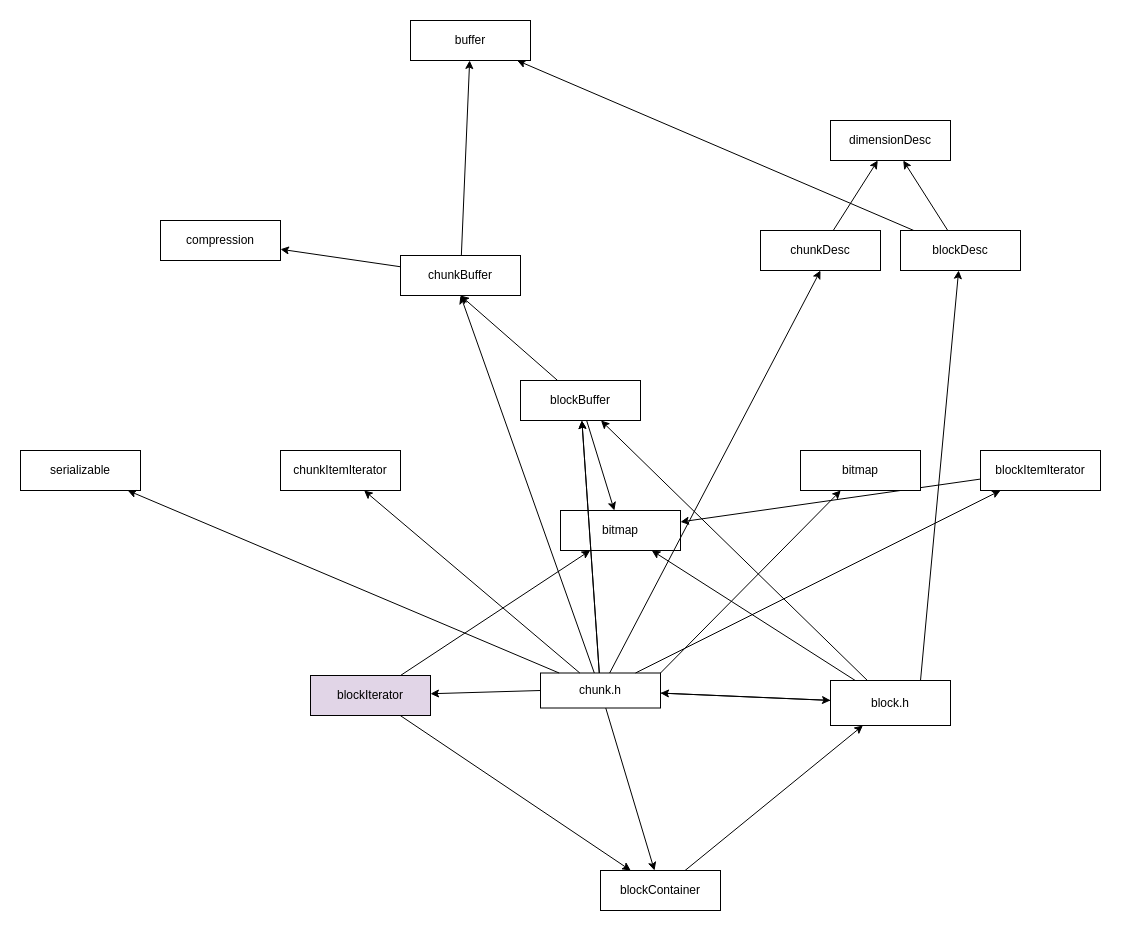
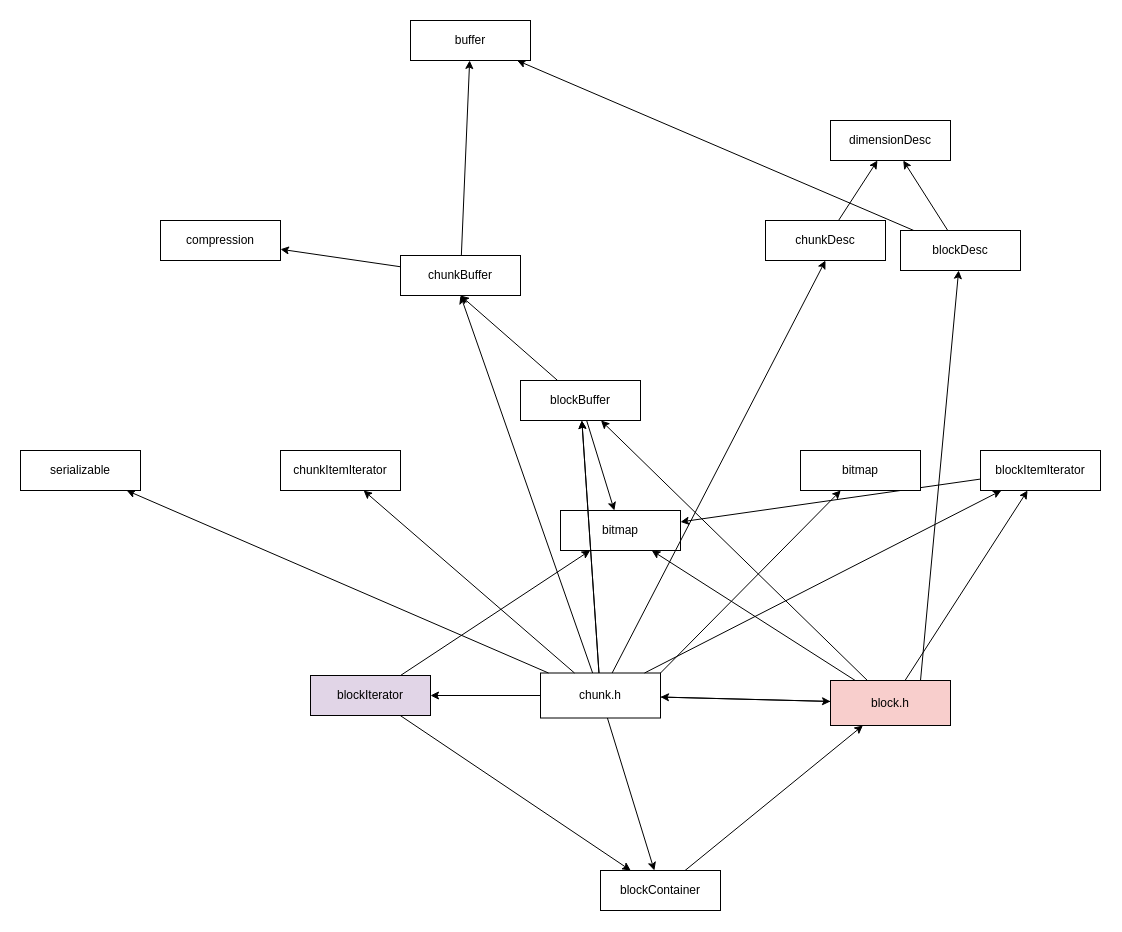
  <mxCell id="0" />
  <mxCell id="1" parent="0" />
  <mxCell id="2" style="edgeStyle=none;rounded=0;orthogonalLoop=1;jettySize=auto;html=1;" edge="1" parent="1" source="7" target="14"><mxGeometry relative="1" as="geometry"><mxPoint x="1420" y="490" as="targetPoint" /></mxGeometry></mxCell>
  <mxCell id="3" style="edgeStyle=none;rounded=0;orthogonalLoop=1;jettySize=auto;html=1;exitX=0.75;exitY=0;exitDx=0;exitDy=0;" edge="1" parent="1" source="7" target="13"><mxGeometry relative="1" as="geometry" /></mxCell>
  <mxCell id="4" style="edgeStyle=none;rounded=0;orthogonalLoop=1;jettySize=auto;html=1;" edge="1" parent="1" source="7" target="43"><mxGeometry relative="1" as="geometry" /></mxCell>
+ <mxCell id="5" style="edgeStyle=none;rounded=0;orthogonalLoop=1;jettySize=auto;html=1;" edge="1" parent="1" source="7" target="9"><mxGeometry relative="1" as="geometry" /></mxCell>
  <mxCell id="6" style="edgeStyle=none;rounded=0;orthogonalLoop=1;jettySize=auto;html=1;" edge="1" parent="1" source="7" target="17"><mxGeometry relative="1" as="geometry" /></mxCell>
- <mxCell id="7" value="block.h" style="rounded=0;whiteSpace=wrap;html=1;" vertex="1" parent="1"><mxGeometry x="830" y="680" width="120" height="45" as="geometry" /></mxCell>
+ <mxCell id="7" value="block.h" style="rounded=0;whiteSpace=wrap;html=1;fillColor=#f8cecc;" vertex="1" parent="1"><mxGeometry x="830" y="680" width="120" height="45" as="geometry" /></mxCell>
  <mxCell id="8" style="edgeStyle=none;rounded=0;orthogonalLoop=1;jettySize=auto;html=1;" edge="1" parent="1" source="9" target="14"><mxGeometry relative="1" as="geometry" /></mxCell>
  <mxCell id="9" value="blockItemIterator" style="rounded=0;whiteSpace=wrap;html=1;" vertex="1" parent="1"><mxGeometry x="980" y="450" width="120" height="40" as="geometry" /></mxCell>
  <mxCell id="10" style="edgeStyle=none;rounded=0;orthogonalLoop=1;jettySize=auto;html=1;entryX=0.5;entryY=1;entryDx=0;entryDy=0;" edge="1" parent="1" source="43" target="36"><mxGeometry relative="1" as="geometry" /></mxCell>
  <mxCell id="11" style="edgeStyle=none;rounded=0;orthogonalLoop=1;jettySize=auto;html=1;" edge="1" parent="1" source="13" target="39"><mxGeometry relative="1" as="geometry" /></mxCell>
  <mxCell id="12" style="edgeStyle=none;rounded=0;orthogonalLoop=1;jettySize=auto;html=1;" edge="1" parent="1" source="13" target="37"><mxGeometry relative="1" as="geometry" /></mxCell>
  <mxCell id="13" value="blockDesc" style="rounded=0;whiteSpace=wrap;html=1;" vertex="1" parent="1"><mxGeometry x="900" y="230" width="120" height="40" as="geometry" /></mxCell>
  <mxCell id="14" value="bitmap" style="rounded=0;whiteSpace=wrap;html=1;" vertex="1" parent="1"><mxGeometry x="560" y="510" width="120" height="40" as="geometry" /></mxCell>
  <mxCell id="15" style="edgeStyle=none;rounded=0;orthogonalLoop=1;jettySize=auto;html=1;entryX=0.5;entryY=1;entryDx=0;entryDy=0;" edge="1" parent="1" source="17" target="36"><mxGeometry relative="1" as="geometry" /></mxCell>
  <mxCell id="16" style="edgeStyle=none;rounded=0;orthogonalLoop=1;jettySize=auto;html=1;exitX=0;exitY=0.5;exitDx=0;exitDy=0;" edge="1" parent="1" source="17" target="42"><mxGeometry relative="1" as="geometry" /></mxCell>
- <mxCell id="17" value="chunk.h" style="rounded=0;whiteSpace=wrap;html=1;" vertex="1" parent="1"><mxGeometry x="540" y="672.5" width="120" height="35" as="geometry" /></mxCell>
+ <mxCell id="17" value="chunk.h" style="rounded=0;whiteSpace=wrap;html=1;" vertex="1" parent="1"><mxGeometry y="672.5" width="120" height="45" as="geometry" x="540" /></mxCell>
  <mxCell id="18" style="edgeStyle=none;rounded=0;orthogonalLoop=1;jettySize=auto;html=1;" edge="1" parent="1" source="19" target="39"><mxGeometry relative="1" as="geometry" /></mxCell>
- <mxCell id="19" value="chunkDesc" style="rounded=0;whiteSpace=wrap;html=1;" vertex="1" parent="1"><mxGeometry x="760" y="230" width="120" height="40" as="geometry" /></mxCell>
+ <mxCell id="19" value="chunkDesc" style="rounded=0;whiteSpace=wrap;html=1;" vertex="1" parent="1"><mxGeometry x="765" y="220" width="120" height="40" as="geometry" /></mxCell>
  <mxCell id="20" value="bitmap" style="rounded=0;whiteSpace=wrap;html=1;" vertex="1" parent="1"><mxGeometry x="800" y="450" width="120" height="40" as="geometry" /></mxCell>
  <mxCell id="21" value="chunkItemIterator" style="rounded=0;whiteSpace=wrap;html=1;" vertex="1" parent="1"><mxGeometry x="280" y="450" width="120" height="40" as="geometry" /></mxCell>
  <mxCell id="22" style="edgeStyle=none;rounded=0;orthogonalLoop=1;jettySize=auto;html=1;" edge="1" parent="1" source="23" target="7"><mxGeometry relative="1" as="geometry" /></mxCell>
  <mxCell id="23" value="blockContainer" style="rounded=0;whiteSpace=wrap;html=1;" vertex="1" parent="1"><mxGeometry x="600" y="870" width="120" height="40" as="geometry" /></mxCell>
  <mxCell id="24" value="serializable" style="rounded=0;whiteSpace=wrap;html=1;" vertex="1" parent="1"><mxGeometry x="20" y="450" width="120" height="40" as="geometry" /></mxCell>
  <mxCell id="25" value="" style="endArrow=classic;html=1;" edge="1" parent="1" source="17" target="7"><mxGeometry width="50" height="50" relative="1" as="geometry"><mxPoint x="650" y="430" as="sourcePoint" /><mxPoint x="700" y="380" as="targetPoint" /></mxGeometry></mxCell>
  <mxCell id="26" value="" style="endArrow=classic;html=1;exitX=1;exitY=0;exitDx=0;exitDy=0;" edge="1" parent="1" source="17" target="20"><mxGeometry width="50" height="50" relative="1" as="geometry"><mxPoint x="480" y="660" as="sourcePoint" /><mxPoint x="530" y="610" as="targetPoint" /></mxGeometry></mxCell>
  <mxCell id="27" value="" style="endArrow=classic;html=1;entryX=0.5;entryY=1;entryDx=0;entryDy=0;" edge="1" parent="1" source="17" target="19"><mxGeometry width="50" height="50" relative="1" as="geometry"><mxPoint x="730" y="540" as="sourcePoint" /><mxPoint x="870" y="500" as="targetPoint" /></mxGeometry></mxCell>
  <mxCell id="28" value="" style="endArrow=classic;html=1;" edge="1" parent="1" source="17" target="43"><mxGeometry width="50" height="50" relative="1" as="geometry"><mxPoint x="740" y="550" as="sourcePoint" /><mxPoint x="880" y="510" as="targetPoint" /></mxGeometry></mxCell>
  <mxCell id="29" value="" style="endArrow=classic;html=1;" edge="1" parent="1" source="17" target="9"><mxGeometry width="50" height="50" relative="1" as="geometry"><mxPoint x="750" y="560" as="sourcePoint" /><mxPoint x="890" y="520" as="targetPoint" /></mxGeometry></mxCell>
  <mxCell id="30" value="" style="endArrow=classic;html=1;" edge="1" parent="1" source="17" target="24"><mxGeometry width="50" height="50" relative="1" as="geometry"><mxPoint x="760" y="570" as="sourcePoint" /><mxPoint x="900" y="530" as="targetPoint" /></mxGeometry></mxCell>
  <mxCell id="31" value="" style="endArrow=classic;html=1;" edge="1" parent="1" source="17" target="23"><mxGeometry width="50" height="50" relative="1" as="geometry"><mxPoint x="660" y="530" as="sourcePoint" /><mxPoint x="910" y="540" as="targetPoint" /></mxGeometry></mxCell>
  <mxCell id="32" value="" style="endArrow=classic;html=1;" edge="1" parent="1" source="17" target="21"><mxGeometry width="50" height="50" relative="1" as="geometry"><mxPoint x="660" y="530" as="sourcePoint" /><mxPoint x="920" y="550" as="targetPoint" /></mxGeometry></mxCell>
  <mxCell id="33" value="" style="endArrow=classic;html=1;" edge="1" parent="1" source="43" target="14"><mxGeometry width="50" height="50" relative="1" as="geometry"><mxPoint x="610" y="630" as="sourcePoint" /><mxPoint x="710" y="450" as="targetPoint" /></mxGeometry></mxCell>
  <mxCell id="34" style="edgeStyle=none;rounded=0;orthogonalLoop=1;jettySize=auto;html=1;" edge="1" parent="1" source="36" target="37"><mxGeometry relative="1" as="geometry" /></mxCell>
  <mxCell id="35" style="edgeStyle=none;rounded=0;orthogonalLoop=1;jettySize=auto;html=1;" edge="1" parent="1" source="36" target="38"><mxGeometry relative="1" as="geometry" /></mxCell>
  <mxCell id="36" value="chunkBuffer" style="rounded=0;whiteSpace=wrap;html=1;" vertex="1" parent="1"><mxGeometry x="400" y="255" width="120" height="40" as="geometry" /></mxCell>
  <mxCell id="37" value="buffer" style="rounded=0;whiteSpace=wrap;html=1;" vertex="1" parent="1"><mxGeometry x="410" y="20" width="120" height="40" as="geometry" /></mxCell>
  <mxCell id="38" value="compression" style="rounded=0;whiteSpace=wrap;html=1;" vertex="1" parent="1"><mxGeometry x="160" y="220" width="120" height="40" as="geometry" /></mxCell>
  <mxCell id="39" value="dimensionDesc" style="rounded=0;whiteSpace=wrap;html=1;" vertex="1" parent="1"><mxGeometry x="830" y="120" width="120" height="40" as="geometry" /></mxCell>
  <mxCell id="40" style="edgeStyle=none;rounded=0;orthogonalLoop=1;jettySize=auto;html=1;" edge="1" parent="1" source="42" target="23"><mxGeometry relative="1" as="geometry"><mxPoint x="360" y="860" as="targetPoint" /></mxGeometry></mxCell>
  <mxCell id="41" style="edgeStyle=none;rounded=0;orthogonalLoop=1;jettySize=auto;html=1;exitX=0.75;exitY=0;exitDx=0;exitDy=0;" edge="1" parent="1" source="42" target="14"><mxGeometry relative="1" as="geometry" /></mxCell>
  <mxCell id="42" value="blockIterator" style="rounded=0;whiteSpace=wrap;html=1;fillColor=#e1d5e7;" vertex="1" parent="1"><mxGeometry x="310" y="675" width="120" height="40" as="geometry" /></mxCell>
  <mxCell id="43" value="blockBuffer" style="rounded=0;whiteSpace=wrap;html=1;" vertex="1" parent="1"><mxGeometry x="520" y="380" width="120" height="40" as="geometry" /></mxCell>
  <mxCell id="44" value="" style="endArrow=classic;html=1;" edge="1" parent="1" source="17" target="43"><mxGeometry width="50" height="50" relative="1" as="geometry"><mxPoint x="600" y="672.5" as="sourcePoint" /><mxPoint x="600" y="190" as="targetPoint" /></mxGeometry></mxCell>
